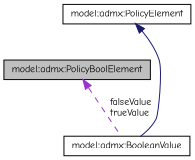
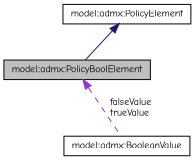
  digraph {
    fontname="Comic Neue"
    node [color=black fillcolor=white fontname="Comic Neue" fontsize=10 shape=record style=filled]
    edge [dir=back fontname="Comic Neue" fontsize=10 labelfontname=Helvetica labelfontsize=10]
    n1 [fillcolor=grey75 fontcolor=black height=0.2 label="model::admx::PolicyBoolElement" width=0.4]
    n2 [height=0.2 label="model::admx::BooleanValue" width=0.4]
    n3 [height=0.2 label="model::admx::PolicyElement" width=0.4]
    n1 -> n2 [color=darkorchid3 label=" falseValue\ntrueValue" style=dashed]
-   n3 -> n2 [color=midnightblue style=solid]
+   n3 -> n1 [color=midnightblue style=solid]
  }
